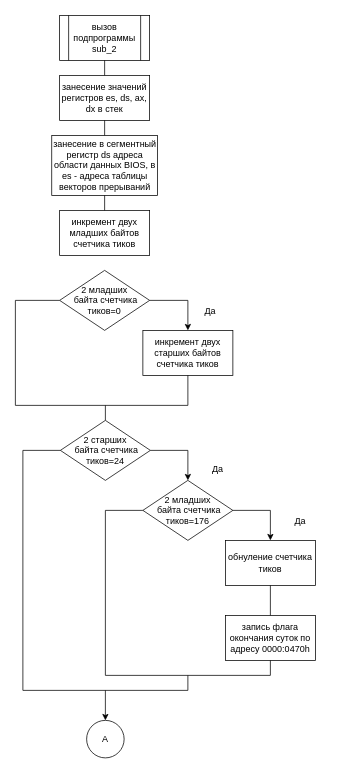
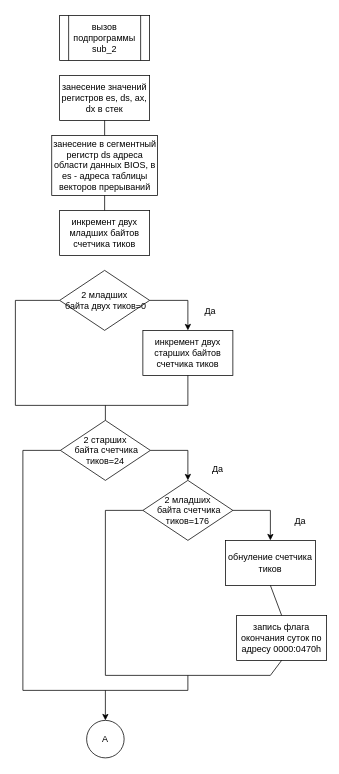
  <mxCell id="0" />
  <mxCell id="1" parent="0" />
  <mxCell id="2" value="вызов подпрограммы sub_2" style="shape=process;whiteSpace=wrap;html=1;backgroundOutline=1;" parent="1" vertex="1"><mxGeometry x="79" y="20" width="120" height="60" as="geometry" /></mxCell>
  <mxCell id="3" value="занесение значений регистров es, ds, ax, dx в стек" style="rounded=0;whiteSpace=wrap;html=1;" parent="1" vertex="1"><mxGeometry x="79" y="100" width="120" height="60" as="geometry" /></mxCell>
  <mxCell id="4" value="занесение в сегментный регистр ds адреса области данных BIOS, в es - адреса таблицы векторов прерываний" style="rounded=0;whiteSpace=wrap;html=1;" parent="1" vertex="1"><mxGeometry x="68.5" y="180" width="141" height="80" as="geometry" /></mxCell>
  <mxCell id="5" value="инкремент двух младших байтов счетчика тиков" style="rounded=0;whiteSpace=wrap;html=1;" parent="1" vertex="1"><mxGeometry x="79" y="280" width="120" height="60" as="geometry" /></mxCell>
- <mxCell id="6" value="2 младших&lt;br&gt;&amp;nbsp;байта счетчика тиков=0" style="rhombus;whiteSpace=wrap;html=1;" parent="1" vertex="1"><mxGeometry x="79" y="360" width="120" height="80" as="geometry" /></mxCell>
+ <mxCell id="6" value="2 младших&lt;br&gt;&amp;nbsp;байта двух тиков=0" style="rhombus;whiteSpace=wrap;html=1;" parent="1" vertex="1"><mxGeometry x="79" y="360" width="120" height="80" as="geometry" /></mxCell>
  <mxCell id="7" value="" style="endArrow=none;html=1;rounded=0;exitX=1;exitY=0.5;exitDx=0;exitDy=0;" parent="1" source="6" edge="1"><mxGeometry width="50" height="50" relative="1" as="geometry"><mxPoint x="150" y="400" as="sourcePoint" /><mxPoint x="250" y="400" as="targetPoint" /></mxGeometry></mxCell>
  <mxCell id="8" value="" style="endArrow=classic;html=1;rounded=0;" parent="1" edge="1"><mxGeometry width="50" height="50" relative="1" as="geometry"><mxPoint x="250" y="400" as="sourcePoint" /><mxPoint x="250" y="440" as="targetPoint" /></mxGeometry></mxCell>
  <mxCell id="9" value="инкремент двух старших байтов счетчика тиков" style="rounded=0;whiteSpace=wrap;html=1;" parent="1" vertex="1"><mxGeometry x="190" y="440" width="120" height="60" as="geometry" /></mxCell>
  <mxCell id="10" value="Да" style="text;html=1;strokeColor=none;fillColor=none;align=center;verticalAlign=middle;whiteSpace=wrap;rounded=0;" parent="1" vertex="1"><mxGeometry x="250" y="400" width="60" height="30" as="geometry" /></mxCell>
  <mxCell id="11" value="" style="endArrow=none;html=1;rounded=0;exitX=0;exitY=0.5;exitDx=0;exitDy=0;" parent="1" source="6" edge="1"><mxGeometry width="50" height="50" relative="1" as="geometry"><mxPoint x="150" y="390" as="sourcePoint" /><mxPoint x="20" y="400" as="targetPoint" /></mxGeometry></mxCell>
  <mxCell id="12" value="" style="endArrow=none;html=1;rounded=0;" parent="1" edge="1"><mxGeometry width="50" height="50" relative="1" as="geometry"><mxPoint x="20" y="540" as="sourcePoint" /><mxPoint x="20" y="400" as="targetPoint" /></mxGeometry></mxCell>
  <mxCell id="13" value="" style="endArrow=none;html=1;rounded=0;entryX=0.5;entryY=1;entryDx=0;entryDy=0;" parent="1" target="9" edge="1"><mxGeometry width="50" height="50" relative="1" as="geometry"><mxPoint x="250" y="540" as="sourcePoint" /><mxPoint x="200" y="440" as="targetPoint" /></mxGeometry></mxCell>
  <mxCell id="14" value="" style="endArrow=none;html=1;rounded=0;" parent="1" edge="1"><mxGeometry width="50" height="50" relative="1" as="geometry"><mxPoint x="20" y="540" as="sourcePoint" /><mxPoint x="250" y="540" as="targetPoint" /></mxGeometry></mxCell>
  <mxCell id="15" value="" style="endArrow=none;html=1;rounded=0;entryX=0.5;entryY=0;entryDx=0;entryDy=0;" parent="1" target="19" edge="1"><mxGeometry width="50" height="50" relative="1" as="geometry"><mxPoint x="140" y="540" as="sourcePoint" /><mxPoint x="140" y="560" as="targetPoint" /></mxGeometry></mxCell>
- <mxCell id="16" value="" style="endArrow=none;html=1;rounded=0;entryX=0.5;entryY=1;entryDx=0;entryDy=0;exitX=0.5;exitY=0;exitDx=0;exitDy=0;" parent="1" source="3" target="2" edge="1"><mxGeometry width="50" height="50" relative="1" as="geometry"><mxPoint x="290" y="130" as="sourcePoint" /><mxPoint x="200" y="140" as="targetPoint" /></mxGeometry></mxCell>
  <mxCell id="17" value="" style="endArrow=none;html=1;rounded=0;entryX=0.5;entryY=1;entryDx=0;entryDy=0;exitX=0.5;exitY=0;exitDx=0;exitDy=0;" parent="1" source="4" target="3" edge="1"><mxGeometry width="50" height="50" relative="1" as="geometry"><mxPoint x="150" y="190" as="sourcePoint" /><mxPoint x="200" y="140" as="targetPoint" /></mxGeometry></mxCell>
  <mxCell id="18" value="" style="endArrow=none;html=1;rounded=0;entryX=0.5;entryY=1;entryDx=0;entryDy=0;exitX=0.5;exitY=0;exitDx=0;exitDy=0;" parent="1" source="5" target="4" edge="1"><mxGeometry width="50" height="50" relative="1" as="geometry"><mxPoint x="150" y="190" as="sourcePoint" /><mxPoint x="200" y="140" as="targetPoint" /></mxGeometry></mxCell>
  <mxCell id="19" value="2 старших&lt;br&gt;&amp;nbsp;байта счетчика тиков=24" style="rhombus;whiteSpace=wrap;html=1;" parent="1" vertex="1"><mxGeometry x="80" y="560" width="120" height="80" as="geometry" /></mxCell>
  <mxCell id="20" value="" style="endArrow=none;html=1;rounded=0;exitX=1;exitY=0.5;exitDx=0;exitDy=0;" parent="1" source="19" edge="1"><mxGeometry width="50" height="50" relative="1" as="geometry"><mxPoint x="150" y="690" as="sourcePoint" /><mxPoint x="250" y="600" as="targetPoint" /></mxGeometry></mxCell>
  <mxCell id="21" value="" style="endArrow=classic;html=1;rounded=0;entryX=0.5;entryY=0;entryDx=0;entryDy=0;" parent="1" target="23" edge="1"><mxGeometry width="50" height="50" relative="1" as="geometry"><mxPoint x="250" y="600" as="sourcePoint" /><mxPoint x="250" y="640" as="targetPoint" /></mxGeometry></mxCell>
  <mxCell id="22" value="Да" style="text;html=1;strokeColor=none;fillColor=none;align=center;verticalAlign=middle;whiteSpace=wrap;rounded=0;" parent="1" vertex="1"><mxGeometry x="260" y="610" width="60" height="30" as="geometry" /></mxCell>
  <mxCell id="23" value="2 младших&lt;br&gt;&amp;nbsp;байта счетчика тиков=176" style="rhombus;whiteSpace=wrap;html=1;" parent="1" vertex="1"><mxGeometry x="190" y="640" width="120" height="80" as="geometry" /></mxCell>
  <mxCell id="24" value="" style="endArrow=none;html=1;rounded=0;exitX=1;exitY=0.5;exitDx=0;exitDy=0;" parent="1" source="23" edge="1"><mxGeometry width="50" height="50" relative="1" as="geometry"><mxPoint x="210" y="610" as="sourcePoint" /><mxPoint x="360" y="680" as="targetPoint" /></mxGeometry></mxCell>
  <mxCell id="25" value="" style="endArrow=classic;html=1;rounded=0;entryX=0.5;entryY=0;entryDx=0;entryDy=0;" parent="1" target="26" edge="1"><mxGeometry width="50" height="50" relative="1" as="geometry"><mxPoint x="360" y="680" as="sourcePoint" /><mxPoint x="360" y="720" as="targetPoint" /></mxGeometry></mxCell>
  <mxCell id="26" value="обнуление счетчика тиков" style="rounded=0;whiteSpace=wrap;html=1;" parent="1" vertex="1"><mxGeometry x="300" y="720" width="120" height="60" as="geometry" /></mxCell>
- <mxCell id="27" value="запись флага окончания суток по адресу 0000:0470h" style="rounded=0;whiteSpace=wrap;html=1;" parent="1" vertex="1"><mxGeometry x="300" y="820" width="120" height="60" as="geometry" /></mxCell>
+ <mxCell id="27" value="запись флага окончания суток по адресу 0000:0470h" style="rounded=0;whiteSpace=wrap;html=1;" parent="1" vertex="1"><mxGeometry x="315" y="820" width="120" height="60" as="geometry" /></mxCell>
  <mxCell id="28" value="" style="endArrow=none;html=1;rounded=0;entryX=0;entryY=0.5;entryDx=0;entryDy=0;" parent="1" target="23" edge="1"><mxGeometry width="50" height="50" relative="1" as="geometry"><mxPoint x="140" y="680" as="sourcePoint" /><mxPoint x="200" y="720" as="targetPoint" /></mxGeometry></mxCell>
  <mxCell id="29" value="" style="endArrow=none;html=1;rounded=0;" parent="1" edge="1"><mxGeometry width="50" height="50" relative="1" as="geometry"><mxPoint x="140" y="900" as="sourcePoint" /><mxPoint x="140" y="680" as="targetPoint" /></mxGeometry></mxCell>
  <mxCell id="30" value="" style="endArrow=none;html=1;rounded=0;entryX=0.5;entryY=1;entryDx=0;entryDy=0;" parent="1" target="27" edge="1"><mxGeometry width="50" height="50" relative="1" as="geometry"><mxPoint x="360" y="900" as="sourcePoint" /><mxPoint x="200" y="720" as="targetPoint" /></mxGeometry></mxCell>
  <mxCell id="31" value="" style="endArrow=none;html=1;rounded=0;" parent="1" edge="1"><mxGeometry width="50" height="50" relative="1" as="geometry"><mxPoint x="140" y="900" as="sourcePoint" /><mxPoint x="360" y="900" as="targetPoint" /></mxGeometry></mxCell>
  <mxCell id="32" value="" style="endArrow=none;html=1;rounded=0;entryX=0;entryY=0.5;entryDx=0;entryDy=0;" parent="1" target="19" edge="1"><mxGeometry width="50" height="50" relative="1" as="geometry"><mxPoint x="30" y="600" as="sourcePoint" /><mxPoint x="200" y="720" as="targetPoint" /></mxGeometry></mxCell>
  <mxCell id="33" value="" style="endArrow=none;html=1;rounded=0;" parent="1" edge="1"><mxGeometry width="50" height="50" relative="1" as="geometry"><mxPoint x="30" y="920" as="sourcePoint" /><mxPoint x="30" y="600" as="targetPoint" /></mxGeometry></mxCell>
  <mxCell id="34" value="" style="endArrow=none;html=1;rounded=0;" parent="1" edge="1"><mxGeometry width="50" height="50" relative="1" as="geometry"><mxPoint x="250" y="920" as="sourcePoint" /><mxPoint x="250" y="900" as="targetPoint" /></mxGeometry></mxCell>
  <mxCell id="35" value="" style="endArrow=none;html=1;rounded=0;" parent="1" edge="1"><mxGeometry width="50" height="50" relative="1" as="geometry"><mxPoint x="30" y="920" as="sourcePoint" /><mxPoint x="250" y="920" as="targetPoint" /></mxGeometry></mxCell>
  <mxCell id="36" value="" style="endArrow=classic;html=1;rounded=0;" parent="1" edge="1"><mxGeometry width="50" height="50" relative="1" as="geometry"><mxPoint x="140" y="920" as="sourcePoint" /><mxPoint x="140" y="960" as="targetPoint" /></mxGeometry></mxCell>
  <mxCell id="37" value="A" style="ellipse;whiteSpace=wrap;html=1;aspect=fixed;" parent="1" vertex="1"><mxGeometry x="115" y="960" width="50" height="50" as="geometry" /></mxCell>
  <mxCell id="38" value="Да" style="text;html=1;strokeColor=none;fillColor=none;align=center;verticalAlign=middle;whiteSpace=wrap;rounded=0;" parent="1" vertex="1"><mxGeometry x="370" y="680" width="60" height="30" as="geometry" /></mxCell>
  <mxCell id="39" value="" style="endArrow=none;html=1;rounded=0;entryX=0.5;entryY=1;entryDx=0;entryDy=0;exitX=0.5;exitY=0;exitDx=0;exitDy=0;" parent="1" source="27" target="26" edge="1"><mxGeometry width="50" height="50" relative="1" as="geometry"><mxPoint x="150" y="660" as="sourcePoint" /><mxPoint x="200" y="610" as="targetPoint" /></mxGeometry></mxCell>
